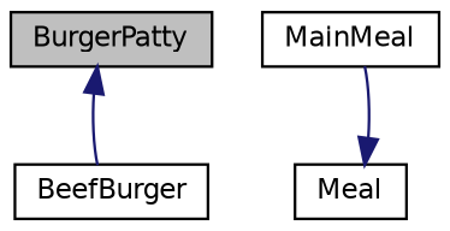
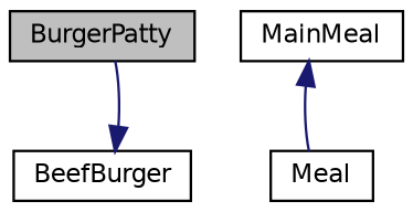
  digraph {
    node [color=black fillcolor=white fontname=Helvetica fontsize=10 shape=record style=filled]
    edge [color=midnightblue dir=back fontname=Helvetica fontsize=10 labelfontname=Helvetica labelfontsize=10 style=solid]
    n1 [fillcolor=grey75 fontcolor=black height=0.2 label=BurgerPatty width=0.4]
    n2 [height=0.2 label=BeefBurger width=0.4]
    n3 [height=0.2 label=MainMeal width=0.4]
    n4 [height=0.2 label=Meal width=0.4]
-   n1 -> n2
-   n4 -> n3
+   n2 -> n1
+   n3 -> n4
  }
